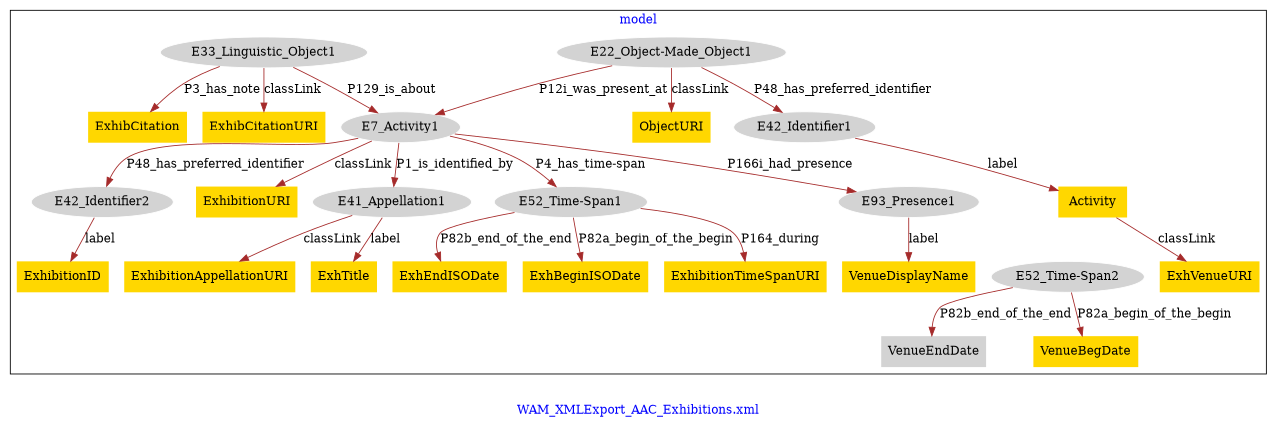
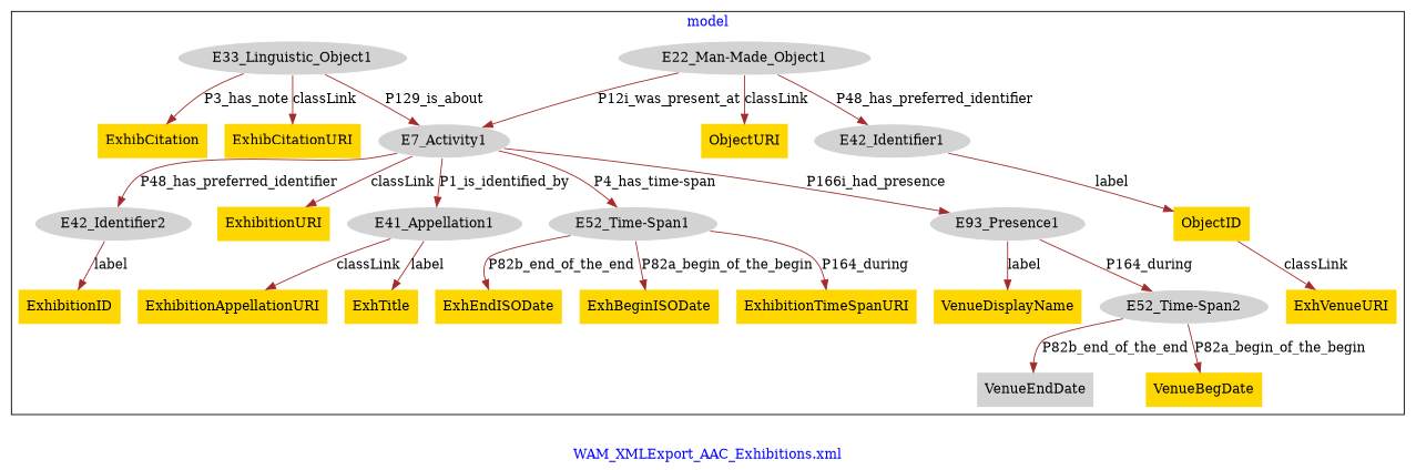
  digraph {
    fontcolor=blue
    label="WAM_XMLExport_AAC_Exhibitions.xml"
    remincross=true
    node [fillcolor=gold style=filled shape=plaintext]
    edge [color=brown fontcolor=black]
    n1 [color=white fillcolor=lightgray label=E7_Activity1 shape=""]
    n2 [label=ExhibitionURI]
-   n3 [color=white fillcolor=lightgray label="E22_Object-Made_Object1" shape=""]
+   n3 [color=white fillcolor=lightgray label="E22_Man-Made_Object1" shape=""]
    n4 [label=ObjectURI]
    n5 [color=white fillcolor=lightgray label=E33_Linguistic_Object1 shape=""]
    n6 [label=ExhibCitation]
    n7 [color=white fillcolor=lightgray label=E41_Appellation1 shape=""]
    n8 [color=white fillcolor=lightgray label="E52_Time-Span1" shape=""]
    n9 [label=ExhTitle]
    n10 [label=ExhibitionAppellationURI]
    n11 [color=white fillcolor=lightgray label=E93_Presence1 shape=""]
    n12 [color=white fillcolor=lightgray label="E52_Time-Span2" shape=""]
    n13 [fillcolor=lightgray label=VenueEndDate]
    n14 [label=ExhBeginISODate]
    n15 [color=white fillcolor=lightgray label=E42_Identifier2 shape=""]
    n16 [label=ExhibitionID]
    n17 [label=ExhibitionTimeSpanURI]
    n18 [label=ExhEndISODate]
    n19 [label=VenueDisplayName]
    n20 [label=ExhibCitationURI]
    n21 [label=VenueBegDate]
    n22 [color=white fillcolor=lightgray label=E42_Identifier1 shape=""]
-   n23 [label=Activity]
+   n23 [label=ObjectID]
    n24 [label=ExhVenueURI]
    subgraph cluster_1 {
      label=model
      n1
      n2
      n3
      n4
      n5
      n6
      n7
      n8
      n9
      n10
      n11
      n12
      n13
      n14
      n15
      n16
      n17
      n18
      n19
      n20
      n21
      n22
      n23
      n24
    }
    n1 -> n2 [label=classLink]
    n1 -> n7 [label=P1_is_identified_by]
    n1 -> n8 [label="P4_has_time-span"]
    n1 -> n11 [label=P166i_had_presence]
    n1 -> n15 [label=P48_has_preferred_identifier]
    n3 -> n1 [label=P12i_was_present_at]
    n3 -> n4 [label=classLink]
    n3 -> n22 [label=P48_has_preferred_identifier]
    n5 -> n1 [label=P129_is_about]
    n5 -> n6 [label=P3_has_note]
    n5 -> n20 [label=classLink]
    n7 -> n9 [label=label]
    n7 -> n10 [label=classLink]
    n8 -> n14 [label=P82a_begin_of_the_begin]
    n8 -> n17 [label=P164_during]
    n8 -> n18 [label=P82b_end_of_the_end]
+   n11 -> n12 [label=P164_during]
    n11 -> n19 [label=label]
    n12 -> n13 [label=P82b_end_of_the_end]
    n12 -> n21 [label=P82a_begin_of_the_begin]
    n15 -> n16 [label=label]
    n22 -> n23 [label=label]
    n23 -> n24 [label=classLink]
  }
